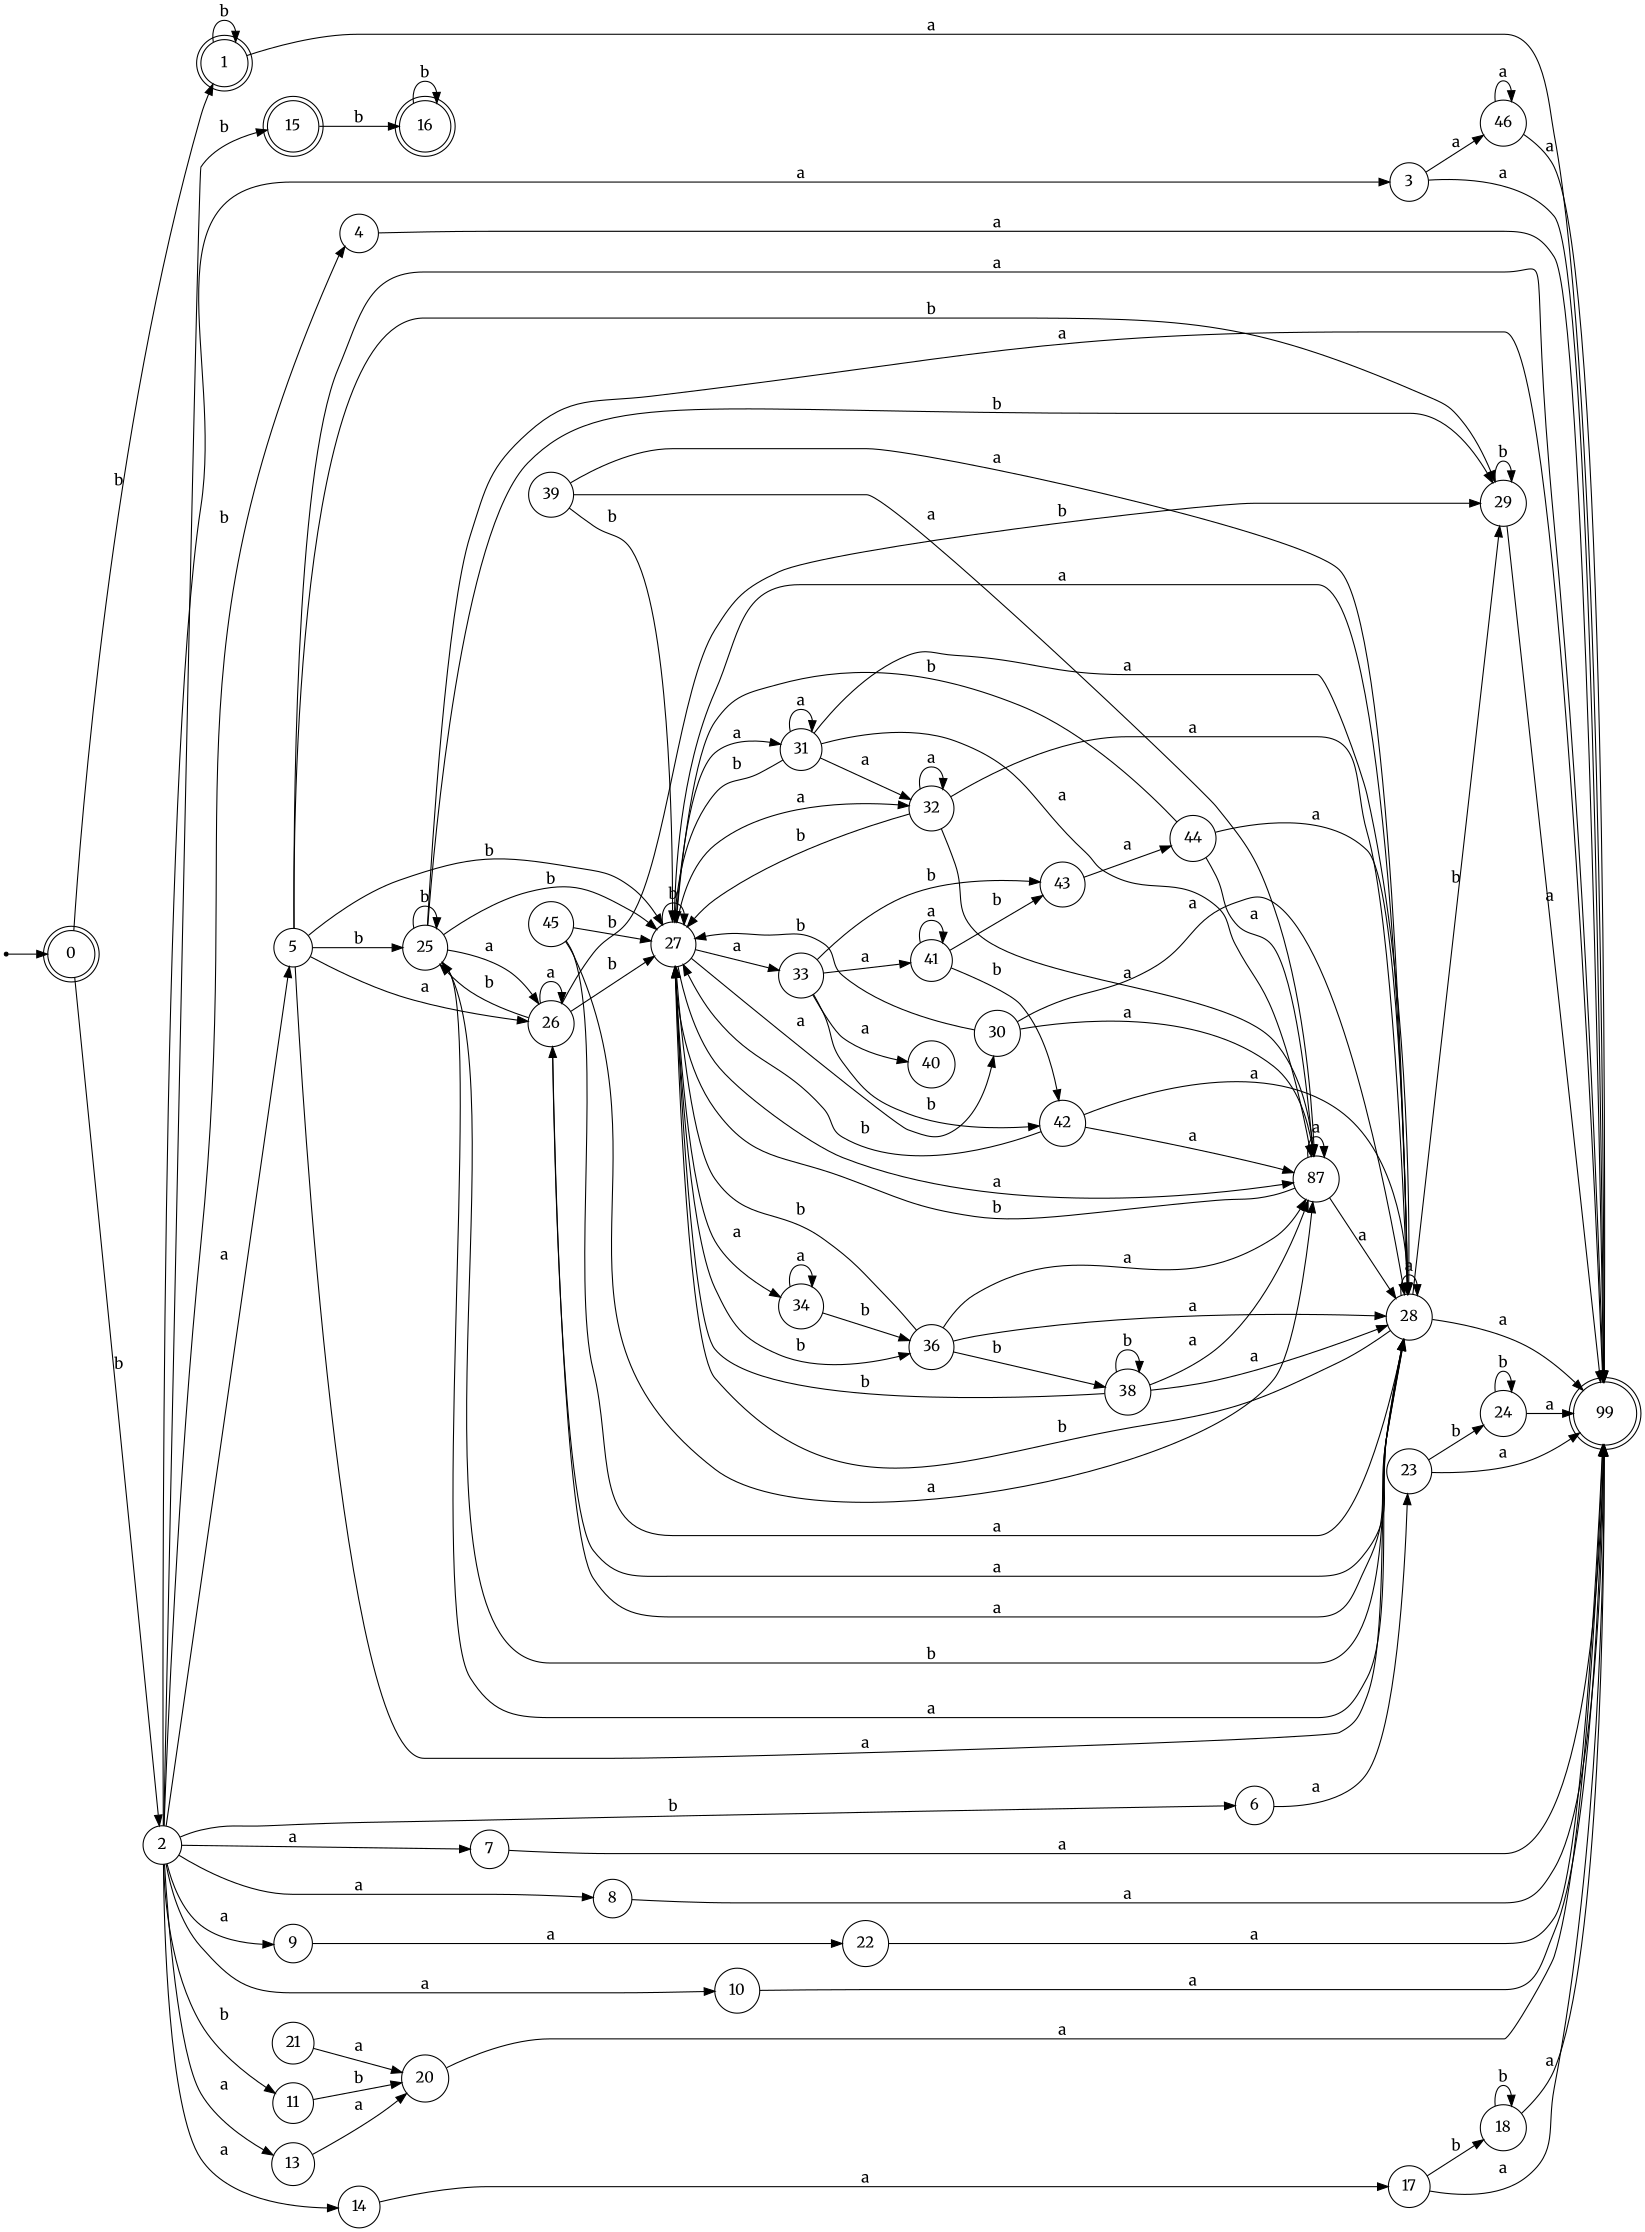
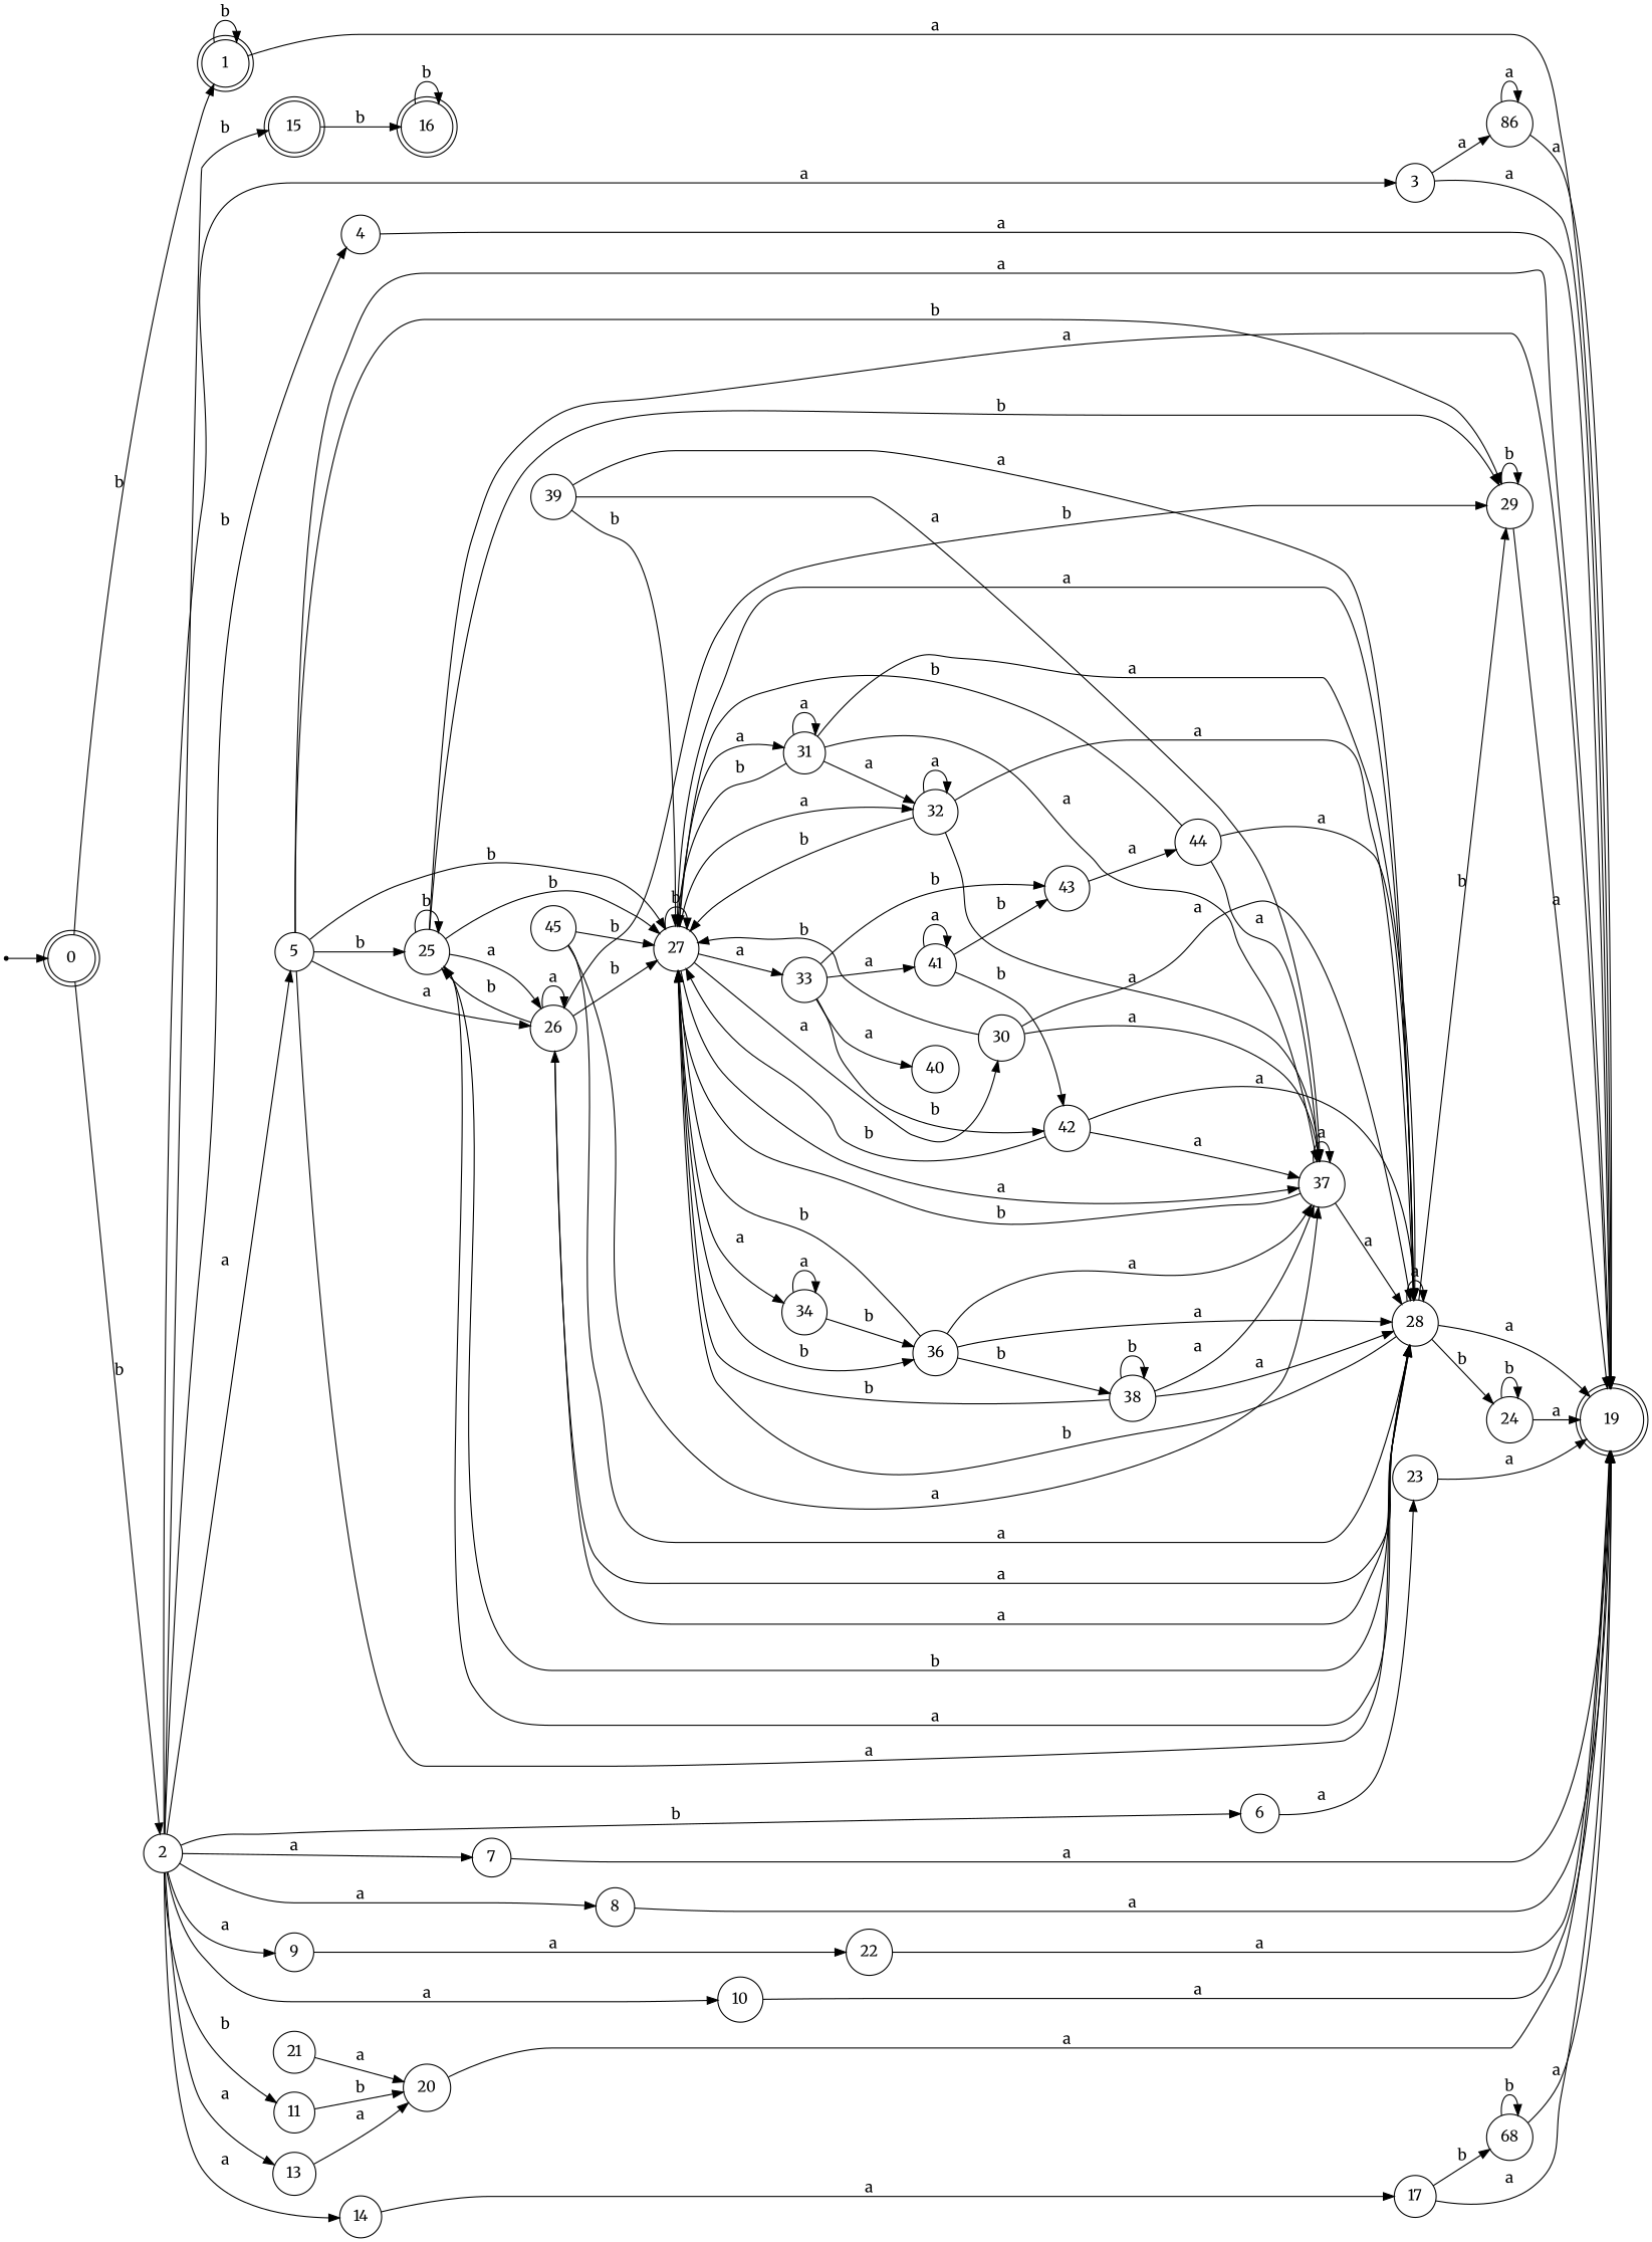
  digraph {
    fontname=Merriweather
    rankdir=LR
    node [fontname=Merriweather shape=circle]
    edge [fontname=Merriweather]
    dummy0 [shape=point]
    0 [shape=doublecircle]
    1 [shape=doublecircle]
    2
-   19 [shape=doublecircle label=99]
+   19 [shape=doublecircle]
    3
    4
    5
    6
    7
    8
    9
    10
    11
    13
    14
    15 [shape=doublecircle]
-   46
+   46 [label=86]
    25
    26
    27
    28
    29
    23
    22
    20
    17
    16 [shape=doublecircle]
    30
    31
    32
    33
    34
    36
-   37 [label=87]
+   37
    24
    21
-   18
+   18 [label=68]
    40
    41
    42
    43
    38
    44
    39
    45
    dummy0 -> 0
    0 -> 1 [label=b]
    0 -> 2 [label=b]
    1 -> 1 [label=b]
    1 -> 19 [label=a]
    2 -> 3 [label=a]
    2 -> 4 [label=b]
    2 -> 5 [label=a]
    2 -> 6 [label=b]
    2 -> 7 [label=a]
    2 -> 8 [label=a]
    2 -> 9 [label=a]
    2 -> 10 [label=a]
    2 -> 11 [label=b]
    2 -> 13 [label=a]
    2 -> 14 [label=a]
    2 -> 15 [label=b]
    3 -> 19 [label=a]
    3 -> 46 [label=a]
    4 -> 19 [label=a]
    5 -> 19 [label=a]
    5 -> 25 [label=b]
    5 -> 26 [label=a]
    5 -> 27 [label=b]
    5 -> 28 [label=a]
    5 -> 29 [label=b]
    6 -> 23 [label=a]
    7 -> 19 [label=a]
    8 -> 19 [label=a]
    9 -> 22 [label=a]
    10 -> 19 [label=a]
    11 -> 20 [label=b]
    13 -> 20 [label=a]
    14 -> 17 [label=a]
    15 -> 16 [label=b]
    46 -> 19 [label=a]
    46 -> 46 [label=a]
    25 -> 19 [label=a]
    25 -> 25 [label=b]
    25 -> 26 [label=a]
    25 -> 27 [label=b]
    25 -> 28 [label=a]
    25 -> 29 [label=b]
    26 -> 25 [label=b]
    26 -> 26 [label=a]
    26 -> 27 [label=b]
    26 -> 28 [label=a]
    26 -> 29 [label=b]
    27 -> 27 [label=b]
    27 -> 28 [label=a]
    27 -> 30 [label=a]
    27 -> 31 [label=a]
    27 -> 32 [label=a]
    27 -> 33 [label=a]
    27 -> 34 [label=a]
    27 -> 36 [label=b]
    27 -> 37 [label=a]
    28 -> 19 [label=a]
    28 -> 25 [label=b]
    28 -> 26 [label=a]
    28 -> 27 [label=b]
    28 -> 28 [label=a]
    28 -> 29 [label=b]
    29 -> 19 [label=a]
    29 -> 29 [label=b]
    23 -> 19 [label=a]
-   23 -> 24 [label=b]
+   28 -> 24 [label=b]
    22 -> 19 [label=a]
    20 -> 19 [label=a]
    17 -> 19 [label=a]
    17 -> 18 [label=b]
    16 -> 16 [label=b]
    30 -> 27 [label=b]
    30 -> 28 [label=a]
    30 -> 37 [label=a]
    31 -> 27 [label=b]
    31 -> 28 [label=a]
    31 -> 31 [label=a]
    31 -> 32 [label=a]
    31 -> 37 [label=a]
    32 -> 27 [label=b]
    32 -> 28 [label=a]
    32 -> 32 [label=a]
    32 -> 37 [label=a]
    33 -> 40 [label=a]
    33 -> 41 [label=a]
    33 -> 42 [label=b]
    33 -> 43 [label=b]
    34 -> 34 [label=a]
    34 -> 36 [label=b]
    36 -> 27 [label=b]
    36 -> 28 [label=a]
    36 -> 37 [label=a]
    36 -> 38 [label=b]
    37 -> 27 [label=b]
    37 -> 28 [label=a]
    37 -> 37 [label=a]
    24 -> 19 [label=a]
    24 -> 24 [label=b]
    21 -> 20 [label=a]
    18 -> 19 [label=a]
    18 -> 18 [label=b]
    41 -> 41 [label=a]
    41 -> 42 [label=b]
    41 -> 43 [label=b]
    42 -> 27 [label=b]
    42 -> 28 [label=a]
    42 -> 37 [label=a]
    43 -> 44 [label=a]
    38 -> 27 [label=b]
    38 -> 28 [label=a]
    38 -> 37 [label=a]
    38 -> 38 [label=b]
    44 -> 27 [label=b]
    44 -> 28 [label=a]
    44 -> 37 [label=a]
    39 -> 27 [label=b]
    39 -> 28 [label=a]
    39 -> 37 [label=a]
    45 -> 27 [label=b]
    45 -> 28 [label=a]
    45 -> 37 [label=a]
  }
